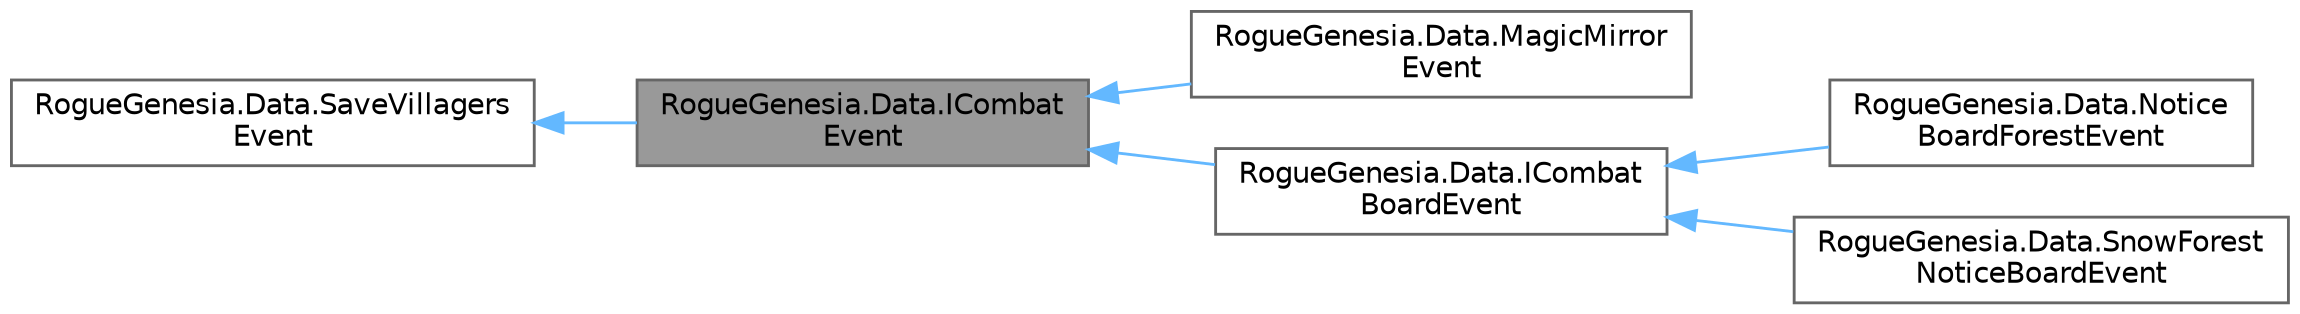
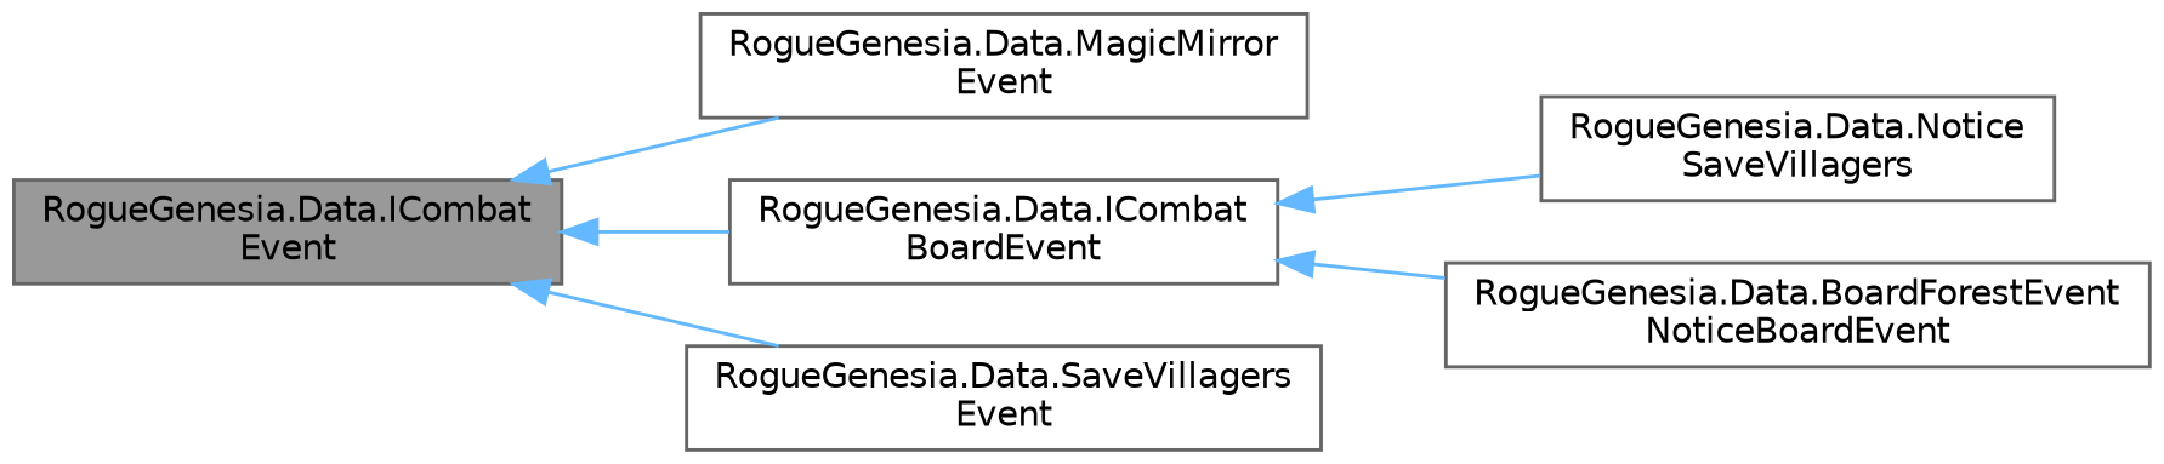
  digraph {
    rankdir=LR
    node [color=gray40 fillcolor=white fontname=Helvetica fontsize=10 shape=box style=filled]
    edge [color=steelblue1 dir=back fontname=Helvetica fontsize=10 labelfontname=Helvetica labelfontsize=10 style=solid]
    n1 [fillcolor=grey60 fontcolor=black height=0.2 label="RogueGenesia.Data.ICombat\lEvent" width=0.4]
    n2 [height=0.2 label="RogueGenesia.Data.MagicMirror\lEvent" width=0.4]
    n3 [height=0.2 label="RogueGenesia.Data.ICombat\lBoardEvent" width=0.4]
    n4 [height=0.2 label="RogueGenesia.Data.SaveVillagers\lEvent" width=0.4]
-   n5 [height=0.2 label="RogueGenesia.Data.Notice\lBoardForestEvent" width=0.4]
-   n6 [height=0.2 label="RogueGenesia.Data.SnowForest\lNoticeBoardEvent" width=0.4]
+   n5 [height=0.2 label="RogueGenesia.Data.Notice\lSaveVillagers" width=0.4]
+   n6 [height=0.2 label="RogueGenesia.Data.BoardForestEvent\lNoticeBoardEvent" width=0.4]
    n1 -> n2
    n1 -> n3
-   n4 -> n1
+   n1 -> n4
    n3 -> n5
    n3 -> n6
  }
